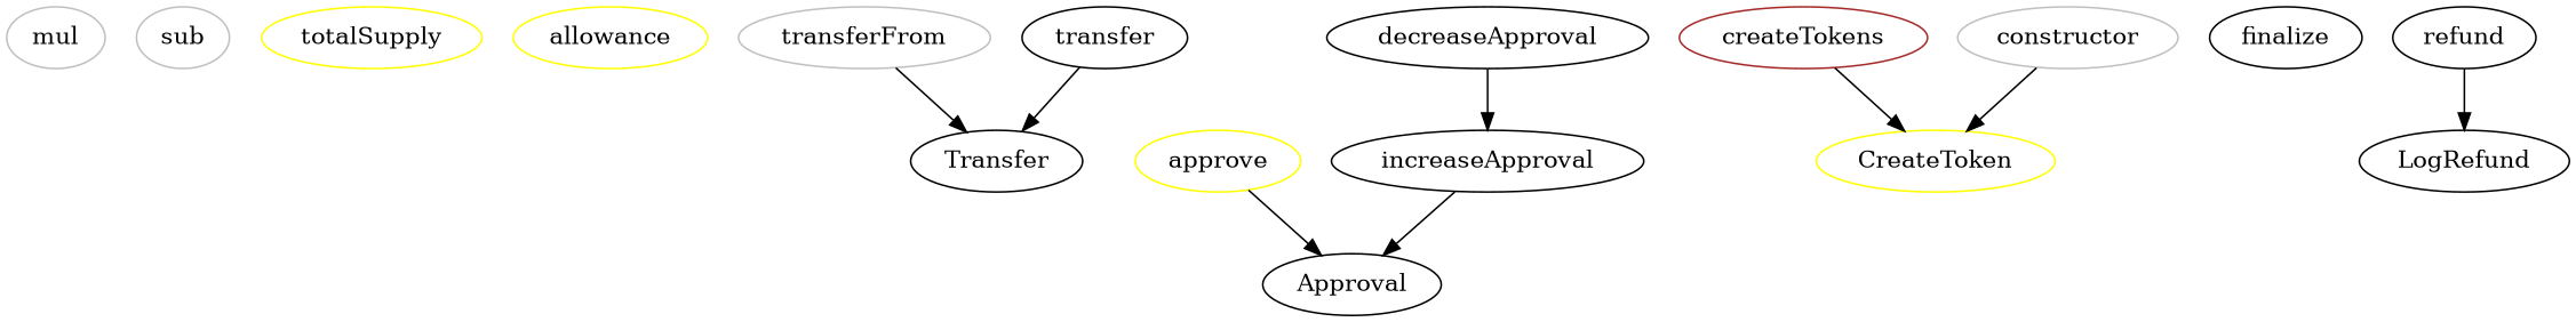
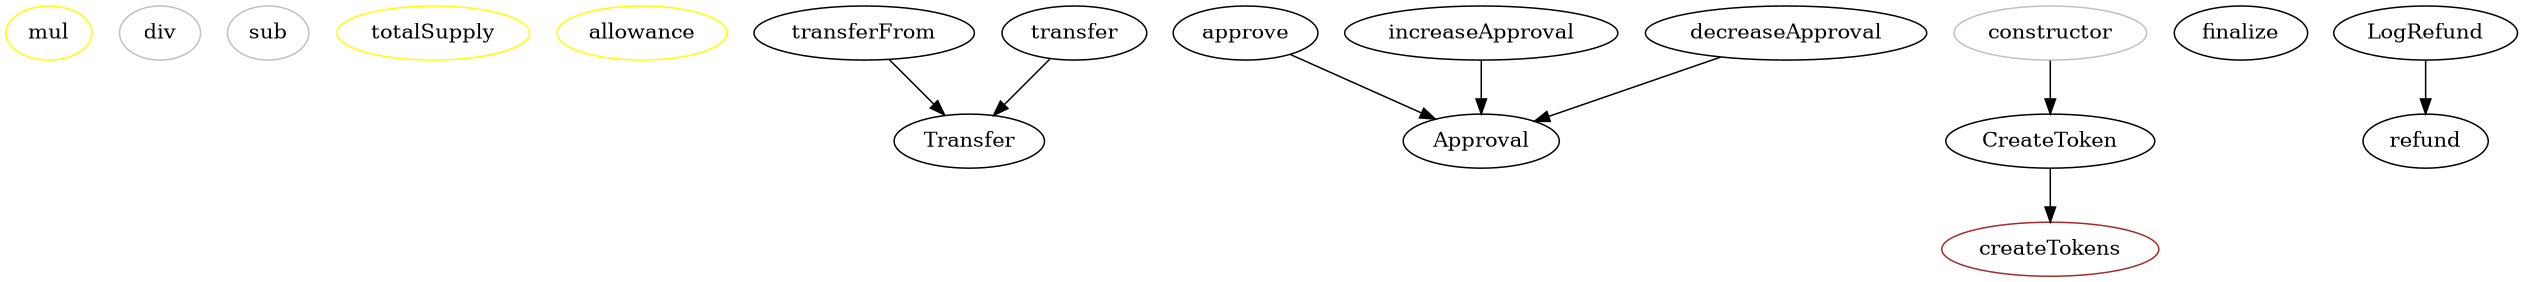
  strict digraph {
-   mul [color=gray]
+   mul [color=yellow]
+   div [color=gray]
    sub [color=gray]
    totalSupply [color=yellow]
    allowance [color=yellow]
-   transferFrom [color=gray]
+   transferFrom
    Transfer
-   approve [color=yellow]
+   approve
    Approval
    increaseApproval
    decreaseApproval
    transfer
    createTokens [color=brown]
-   CreateToken [color=yellow]
+   CreateToken
    finalize
    refund
    LogRefund
    constructor [color=gray]
    transferFrom -> Transfer
    approve -> Approval
    increaseApproval -> Approval
-   decreaseApproval -> increaseApproval
+   decreaseApproval -> Approval
    transfer -> Transfer
-   createTokens -> CreateToken
-   refund -> LogRefund
+   CreateToken -> createTokens
+   LogRefund -> refund
    constructor -> CreateToken
  }
